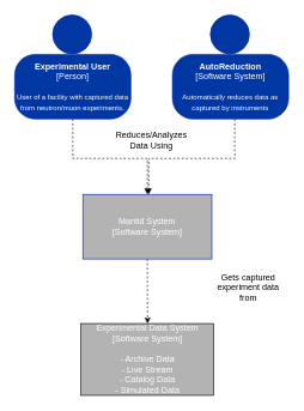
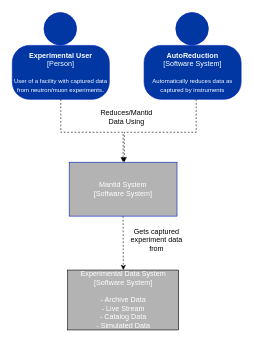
  <mxCell id="0" />
  <mxCell id="1" parent="0" />
  <mxCell id="2" value="" style="endArrow=classic;html=1;dashed=1;exitX=0.5;exitY=1;exitDx=0;exitDy=0;" parent="1" source="3" edge="1"><mxGeometry x="213.33" y="-55.21" width="50" height="50" as="geometry"><mxPoint x="449.998" y="364.001" as="sourcePoint" /><mxPoint x="205.33" y="450" as="targetPoint" /></mxGeometry></mxCell>
  <mxCell id="3" value="Mantid System&lt;br&gt;[Software System]" style="rounded=0;whiteSpace=wrap;html=1;strokeColor=#001DBC;fontColor=#ffffff;fillColor=#B3B3B3;" parent="1" vertex="1"><mxGeometry x="115" y="270" width="180" height="90" as="geometry" /></mxCell>
  <mxCell id="4" value="" style="group;" parent="1" vertex="1" connectable="0"><mxGeometry width="162" height="145" as="geometry" x="20" y="20" /></mxCell>
  <mxCell id="5" value="" style="ellipse;whiteSpace=wrap;html=1;aspect=fixed;rounded=0;strokeColor=#001DBC;fontColor=#ffffff;fillColor=#0037A3;" parent="4" vertex="1"><mxGeometry x="52.908" width="54.466" height="54.466" as="geometry" /></mxCell>
  <mxCell id="6" value="&lt;b&gt;Experimental User&lt;/b&gt;&lt;br&gt;[Person]&lt;br&gt;&lt;br&gt;&lt;font style=&quot;font-size: 10px&quot;&gt;User of a facility with captured data from neutron/muon experiments&lt;/font&gt;." style="rounded=1;whiteSpace=wrap;html=1;strokeColor=#001DBC;fontColor=#ffffff;arcSize=32;fillColor=#0037A3;" parent="4" vertex="1"><mxGeometry y="55.0" width="162" height="90.0" as="geometry" /></mxCell>
- <mxCell id="7" value="Gets captured experiment data from" style="text;html=1;strokeColor=none;fillColor=none;align=center;verticalAlign=middle;whiteSpace=wrap;rounded=0;" parent="1" vertex="1"><mxGeometry x="296" y="380" width="100" height="40" as="geometry" /></mxCell>
+ <mxCell id="7" value="Gets captured experiment data from" style="text;html=1;strokeColor=none;fillColor=none;align=center;verticalAlign=middle;whiteSpace=wrap;rounded=0;" parent="1" vertex="1"><mxGeometry x="211" y="380" width="100" height="40" as="geometry" /></mxCell>
  <mxCell id="8" value="" style="group;" parent="1" vertex="1" connectable="0"><mxGeometry x="232" width="162" height="145" as="geometry" y="20" /></mxCell>
  <mxCell id="9" value="" style="ellipse;whiteSpace=wrap;html=1;aspect=fixed;rounded=0;strokeColor=#001DBC;fontColor=#ffffff;fillColor=#0037A3;" parent="8" vertex="1"><mxGeometry x="60.908" width="54.466" height="54.466" as="geometry" /></mxCell>
  <mxCell id="10" value="&lt;b&gt;AutoReduction&lt;/b&gt;&lt;br&gt;[Software System]&lt;br&gt;&lt;br&gt;&lt;span style=&quot;font-size: 10px&quot;&gt;Automatically reduces data as captured by instruments&lt;/span&gt;" style="rounded=1;whiteSpace=wrap;html=1;strokeColor=#001DBC;fontColor=#ffffff;arcSize=32;fillColor=#0037A3;" parent="8" vertex="1"><mxGeometry x="8" y="55.0" width="162" height="90.0" as="geometry" /></mxCell>
  <mxCell id="11" style="edgeStyle=orthogonalEdgeStyle;rounded=0;orthogonalLoop=1;jettySize=auto;html=1;dashed=1;" parent="1" source="6" target="3" edge="1"><mxGeometry relative="1" as="geometry"><Array as="points"><mxPoint x="101" y="220" /><mxPoint x="205" y="220" /></Array></mxGeometry></mxCell>
  <mxCell id="12" style="edgeStyle=orthogonalEdgeStyle;rounded=0;orthogonalLoop=1;jettySize=auto;html=1;dashed=1;" parent="1" source="10" edge="1"><mxGeometry relative="1" as="geometry"><mxPoint x="207" y="270" as="targetPoint" /><Array as="points"><mxPoint x="327" y="220" /><mxPoint x="207" y="220" /></Array></mxGeometry></mxCell>
- <mxCell id="13" value="Reduces/Analyzes Data Using" style="text;html=1;strokeColor=none;fillColor=none;align=center;verticalAlign=middle;whiteSpace=wrap;rounded=0;" parent="1" vertex="1"><mxGeometry x="156" y="180" width="110" height="30" as="geometry" /></mxCell>
+ <mxCell id="13" value="Reduces/Mantid Data Using" style="text;html=1;strokeColor=none;fillColor=none;align=center;verticalAlign=middle;whiteSpace=wrap;rounded=0;" parent="1" vertex="1"><mxGeometry x="156" y="180" width="110" height="30" as="geometry" /></mxCell>
  <mxCell id="14" value="&lt;span style=&quot;color: rgb(255 , 255 , 255)&quot;&gt;Experimental Data System&lt;/span&gt;&lt;br style=&quot;color: rgb(255 , 255 , 255)&quot;&gt;&lt;span style=&quot;color: rgb(255 , 255 , 255)&quot;&gt;[Software System]&lt;/span&gt;&lt;br style=&quot;color: rgb(255 , 255 , 255)&quot;&gt;&lt;br style=&quot;color: rgb(255 , 255 , 255)&quot;&gt;&lt;span style=&quot;color: rgb(255 , 255 , 255) ; text-align: left&quot;&gt;- Archive Data&lt;/span&gt;&lt;br style=&quot;color: rgb(255 , 255 , 255) ; text-align: left&quot;&gt;&lt;span style=&quot;color: rgb(255 , 255 , 255) ; text-align: left&quot;&gt;- Live Stream&lt;br&gt;&lt;/span&gt;&lt;span style=&quot;color: rgb(255 , 255 , 255)&quot;&gt;- Catalog Data&lt;/span&gt;&lt;br style=&quot;color: rgb(255 , 255 , 255) ; text-align: left&quot;&gt;&lt;span style=&quot;color: rgb(255 , 255 , 255) ; text-align: left&quot;&gt;- Simulated Data&lt;/span&gt;" style="rounded=0;whiteSpace=wrap;html=1;fillColor=#B3B3B3;" parent="1" vertex="1"><mxGeometry x="112.5" y="450" width="185" height="100" as="geometry" /></mxCell>
